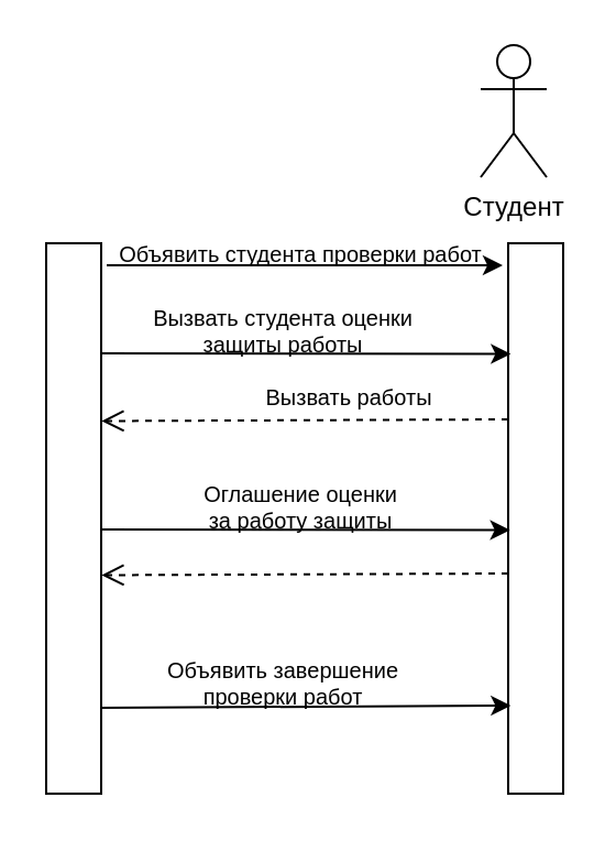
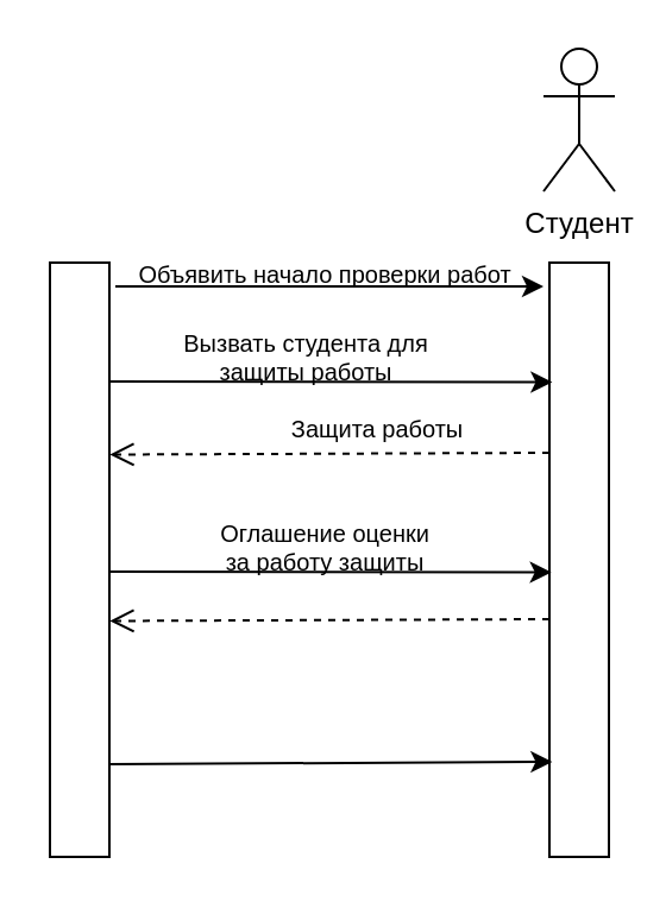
  <mxCell id="0" />
  <mxCell id="1" parent="0" />
  <mxCell id="2" value="" style="rounded=0;whiteSpace=wrap;html=1;" vertex="1" parent="1"><mxGeometry x="20.5" y="110" width="25" height="250" as="geometry" /></mxCell>
- <mxCell id="3" value="Студент" style="shape=umlActor;verticalLabelPosition=bottom;verticalAlign=top;html=1;outlineConnect=0;" vertex="1" parent="1"><mxGeometry x="218" y="20" width="30" height="60" as="geometry" /></mxCell>
+ <mxCell id="3" value="Студент" style="shape=umlActor;verticalLabelPosition=bottom;verticalAlign=top;html=1;outlineConnect=0;" vertex="1" parent="1"><mxGeometry x="228" y="20" width="30" height="60" as="geometry" /></mxCell>
  <mxCell id="4" value="" style="rounded=0;whiteSpace=wrap;html=1;" vertex="1" parent="1"><mxGeometry x="230.5" y="110" width="25" height="250" as="geometry" /></mxCell>
  <mxCell id="5" value="" style="endArrow=classic;html=1;rounded=0;" edge="1" parent="1"><mxGeometry width="50" height="50" relative="1" as="geometry"><mxPoint x="48" y="120" as="sourcePoint" /><mxPoint x="228" y="120" as="targetPoint" /></mxGeometry></mxCell>
- <mxCell id="6" value="&lt;font style=&quot;font-size: 10px;&quot;&gt;Объявить студента проверки работ&lt;/font&gt;" style="text;html=1;align=center;verticalAlign=middle;resizable=0;points=[];autosize=1;strokeColor=none;fillColor=none;" vertex="1" parent="1"><mxGeometry x="45.5" y="100" width="180" height="30" as="geometry" /></mxCell>
+ <mxCell id="6" value="&lt;font style=&quot;font-size: 10px;&quot;&gt;Объявить начало проверки работ&lt;/font&gt;" style="text;html=1;align=center;verticalAlign=middle;resizable=0;points=[];autosize=1;strokeColor=none;fillColor=none;" vertex="1" parent="1"><mxGeometry x="45.5" y="100" width="180" height="30" as="geometry" /></mxCell>
  <mxCell id="7" value="" style="endArrow=classic;html=1;rounded=0;entryX=0.047;entryY=0.201;entryDx=0;entryDy=0;entryPerimeter=0;" edge="1" parent="1" target="4"><mxGeometry width="50" height="50" relative="1" as="geometry"><mxPoint x="45.5" y="160" as="sourcePoint" /><mxPoint x="225.5" y="160" as="targetPoint" /></mxGeometry></mxCell>
- <mxCell id="8" value="Вызвать студента оценки &lt;br&gt;защиты работы" style="text;html=1;align=center;verticalAlign=middle;resizable=0;points=[];autosize=1;strokeColor=none;fillColor=none;fontSize=10;" vertex="1" parent="1"><mxGeometry x="63" y="130" width="130" height="40" as="geometry" /></mxCell>
+ <mxCell id="8" value="Вызвать студента для &lt;br&gt;защиты работы" style="text;html=1;align=center;verticalAlign=middle;resizable=0;points=[];autosize=1;strokeColor=none;fillColor=none;fontSize=10;" vertex="1" parent="1"><mxGeometry x="63" y="130" width="130" height="40" as="geometry" /></mxCell>
  <mxCell id="9" value="" style="html=1;verticalAlign=bottom;endArrow=open;dashed=1;endSize=8;rounded=0;fontSize=10;entryX=1.007;entryY=0.283;entryDx=0;entryDy=0;entryPerimeter=0;" edge="1" parent="1"><mxGeometry relative="1" as="geometry"><mxPoint x="230.5" y="190" as="sourcePoint" /><mxPoint x="45.675" y="190.75" as="targetPoint" /></mxGeometry></mxCell>
  <mxCell id="10" value="" style="endArrow=classic;html=1;rounded=0;fontSize=10;entryX=0.033;entryY=0.521;entryDx=0;entryDy=0;entryPerimeter=0;" edge="1" parent="1" target="4"><mxGeometry width="50" height="50" relative="1" as="geometry"><mxPoint x="45.5" y="240" as="sourcePoint" /><mxPoint x="95.5" y="190" as="targetPoint" /></mxGeometry></mxCell>
  <mxCell id="11" value="Оглашение оценки&lt;br&gt;за работу защиты" style="text;html=1;align=center;verticalAlign=middle;resizable=0;points=[];autosize=1;strokeColor=none;fillColor=none;fontSize=10;" vertex="1" parent="1"><mxGeometry x="80.5" y="210" width="110" height="40" as="geometry" /></mxCell>
  <mxCell id="12" value="" style="html=1;verticalAlign=bottom;endArrow=open;dashed=1;endSize=8;rounded=0;fontSize=10;entryX=1.007;entryY=0.283;entryDx=0;entryDy=0;entryPerimeter=0;" edge="1" parent="1"><mxGeometry relative="1" as="geometry"><mxPoint x="230.5" y="260" as="sourcePoint" /><mxPoint x="45.675" y="260.75" as="targetPoint" /></mxGeometry></mxCell>
- <mxCell id="13" value="Вызвать работы" style="text;html=1;align=center;verticalAlign=middle;resizable=0;points=[];autosize=1;strokeColor=none;fillColor=none;fontSize=10;" vertex="1" parent="1"><mxGeometry x="108" y="165" width="100" height="30" as="geometry" /></mxCell>
+ <mxCell id="13" value="Защита работы" style="text;html=1;align=center;verticalAlign=middle;resizable=0;points=[];autosize=1;strokeColor=none;fillColor=none;fontSize=10;" vertex="1" parent="1"><mxGeometry x="108" y="165" width="100" height="30" as="geometry" /></mxCell>
  <mxCell id="14" value="" style="endArrow=classic;html=1;rounded=0;fontSize=10;exitX=0.993;exitY=0.844;exitDx=0;exitDy=0;exitPerimeter=0;entryX=0.047;entryY=0.84;entryDx=0;entryDy=0;entryPerimeter=0;" edge="1" parent="1" source="2" target="4"><mxGeometry width="50" height="50" relative="1" as="geometry"><mxPoint x="148" y="340" as="sourcePoint" /><mxPoint x="198" y="290" as="targetPoint" /></mxGeometry></mxCell>
- <mxCell id="15" value="Объявить завершение &lt;br&gt;проверки работ" style="text;html=1;align=center;verticalAlign=middle;resizable=0;points=[];autosize=1;strokeColor=none;fillColor=none;fontSize=10;" vertex="1" parent="1"><mxGeometry x="63" y="290" width="130" height="40" as="geometry" /></mxCell>
